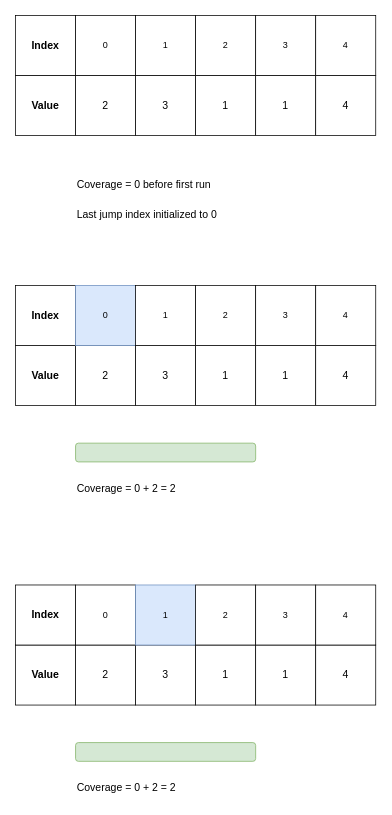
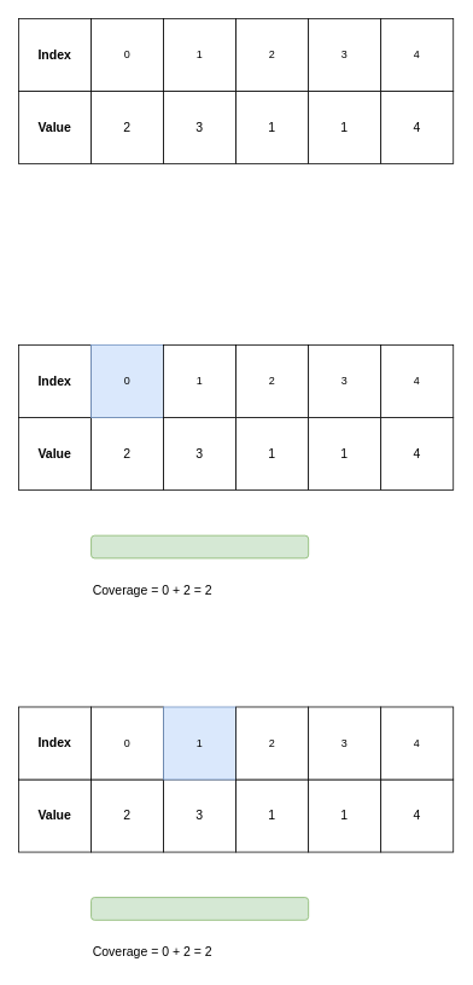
  <mxCell id="0" />
  <mxCell id="1" parent="0" />
  <mxCell id="2" value="&lt;font style=&quot;font-size: 14px;&quot;&gt;&lt;b&gt;Value&lt;/b&gt;&lt;/font&gt;" style="rounded=0;whiteSpace=wrap;html=1;" vertex="1" parent="1"><mxGeometry x="20" y="100" width="80" height="80" as="geometry" /></mxCell>
  <mxCell id="3" value="&lt;font style=&quot;font-size: 14px;&quot;&gt;&lt;b&gt;Index&lt;/b&gt;&lt;/font&gt;" style="rounded=0;whiteSpace=wrap;html=1;" vertex="1" parent="1"><mxGeometry x="20" y="20" width="80" height="80" as="geometry" /></mxCell>
  <mxCell id="4" value="&lt;font style=&quot;font-size: 14px;&quot;&gt;2&lt;/font&gt;" style="rounded=0;whiteSpace=wrap;html=1;" vertex="1" parent="1"><mxGeometry x="100" y="100" width="80" height="80" as="geometry" /></mxCell>
  <mxCell id="5" value="0" style="rounded=0;whiteSpace=wrap;html=1;" vertex="1" parent="1"><mxGeometry x="100" y="20" width="80" height="80" as="geometry" /></mxCell>
  <mxCell id="6" value="&lt;font style=&quot;font-size: 14px;&quot;&gt;3&lt;/font&gt;" style="rounded=0;whiteSpace=wrap;html=1;" vertex="1" parent="1"><mxGeometry x="180" y="100" width="80" height="80" as="geometry" /></mxCell>
  <mxCell id="7" value="1" style="rounded=0;whiteSpace=wrap;html=1;" vertex="1" parent="1"><mxGeometry x="180" y="20" width="80" height="80" as="geometry" /></mxCell>
  <mxCell id="8" value="&lt;font style=&quot;font-size: 14px;&quot;&gt;1&lt;/font&gt;" style="rounded=0;whiteSpace=wrap;html=1;" vertex="1" parent="1"><mxGeometry x="260" y="100" width="80" height="80" as="geometry" /></mxCell>
  <mxCell id="9" value="2" style="rounded=0;whiteSpace=wrap;html=1;" vertex="1" parent="1"><mxGeometry x="260" y="20" width="80" height="80" as="geometry" /></mxCell>
  <mxCell id="10" value="&lt;font style=&quot;font-size: 14px;&quot;&gt;1&lt;/font&gt;" style="rounded=0;whiteSpace=wrap;html=1;" vertex="1" parent="1"><mxGeometry x="340" y="100" width="80" height="80" as="geometry" /></mxCell>
  <mxCell id="11" value="3" style="rounded=0;whiteSpace=wrap;html=1;" vertex="1" parent="1"><mxGeometry x="340" y="20" width="80" height="80" as="geometry" /></mxCell>
  <mxCell id="12" value="&lt;font style=&quot;font-size: 14px;&quot;&gt;4&lt;/font&gt;" style="rounded=0;whiteSpace=wrap;html=1;" vertex="1" parent="1"><mxGeometry x="420" y="100" width="80" height="80" as="geometry" /></mxCell>
  <mxCell id="13" value="4" style="rounded=0;whiteSpace=wrap;html=1;" vertex="1" parent="1"><mxGeometry x="420" y="20" width="80" height="80" as="geometry" /></mxCell>
  <mxCell id="14" value="&lt;font style=&quot;font-size: 14px;&quot;&gt;&lt;b&gt;Value&lt;/b&gt;&lt;/font&gt;" style="rounded=0;whiteSpace=wrap;html=1;" vertex="1" parent="1"><mxGeometry x="20" y="460" width="80" height="80" as="geometry" /></mxCell>
  <mxCell id="15" value="&lt;font style=&quot;font-size: 14px;&quot;&gt;&lt;b&gt;Index&lt;/b&gt;&lt;/font&gt;" style="rounded=0;whiteSpace=wrap;html=1;" vertex="1" parent="1"><mxGeometry x="20" y="380" width="80" height="80" as="geometry" /></mxCell>
  <mxCell id="16" value="&lt;font style=&quot;font-size: 14px;&quot;&gt;2&lt;/font&gt;" style="rounded=0;whiteSpace=wrap;html=1;" vertex="1" parent="1"><mxGeometry x="100" y="460" width="80" height="80" as="geometry" /></mxCell>
  <mxCell id="17" value="0" style="rounded=0;whiteSpace=wrap;html=1;fillColor=#dae8fc;strokeColor=#6c8ebf;" vertex="1" parent="1"><mxGeometry x="100" y="380" width="80" height="80" as="geometry" /></mxCell>
  <mxCell id="18" value="&lt;font style=&quot;font-size: 14px;&quot;&gt;3&lt;/font&gt;" style="rounded=0;whiteSpace=wrap;html=1;" vertex="1" parent="1"><mxGeometry x="180" y="460" width="80" height="80" as="geometry" /></mxCell>
  <mxCell id="19" value="1" style="rounded=0;whiteSpace=wrap;html=1;" vertex="1" parent="1"><mxGeometry x="180" y="380" width="80" height="80" as="geometry" /></mxCell>
  <mxCell id="20" value="&lt;font style=&quot;font-size: 14px;&quot;&gt;1&lt;/font&gt;" style="rounded=0;whiteSpace=wrap;html=1;" vertex="1" parent="1"><mxGeometry x="260" y="460" width="80" height="80" as="geometry" /></mxCell>
  <mxCell id="21" value="2" style="rounded=0;whiteSpace=wrap;html=1;" vertex="1" parent="1"><mxGeometry x="260" y="380" width="80" height="80" as="geometry" /></mxCell>
  <mxCell id="22" value="&lt;font style=&quot;font-size: 14px;&quot;&gt;1&lt;/font&gt;" style="rounded=0;whiteSpace=wrap;html=1;" vertex="1" parent="1"><mxGeometry x="340" y="460" width="80" height="80" as="geometry" /></mxCell>
  <mxCell id="23" value="3" style="rounded=0;whiteSpace=wrap;html=1;" vertex="1" parent="1"><mxGeometry x="340" y="380" width="80" height="80" as="geometry" /></mxCell>
  <mxCell id="24" value="&lt;font style=&quot;font-size: 14px;&quot;&gt;4&lt;/font&gt;" style="rounded=0;whiteSpace=wrap;html=1;" vertex="1" parent="1"><mxGeometry x="420" y="460" width="80" height="80" as="geometry" /></mxCell>
  <mxCell id="25" value="4" style="rounded=0;whiteSpace=wrap;html=1;" vertex="1" parent="1"><mxGeometry x="420" y="380" width="80" height="80" as="geometry" /></mxCell>
- <mxCell id="26" value="Coverage = 0 before first run" style="text;html=1;strokeColor=none;fillColor=none;align=left;verticalAlign=middle;whiteSpace=wrap;rounded=0;fontSize=14;" vertex="1" parent="1"><mxGeometry x="100" y="230" width="240" height="30" as="geometry" /></mxCell>
  <mxCell id="27" value="Coverage = 0 + 2 = 2" style="text;html=1;strokeColor=none;fillColor=none;align=left;verticalAlign=middle;whiteSpace=wrap;rounded=0;fontSize=14;" vertex="1" parent="1"><mxGeometry x="100" y="635" width="240" height="30" as="geometry" /></mxCell>
  <mxCell id="28" value="" style="rounded=1;whiteSpace=wrap;html=1;fontSize=14;fillColor=#d5e8d4;strokeColor=#82b366;" vertex="1" parent="1"><mxGeometry x="100" y="590" width="240" height="25" as="geometry" /></mxCell>
  <mxCell id="29" value="&lt;font style=&quot;font-size: 14px;&quot;&gt;&lt;b&gt;Value&lt;/b&gt;&lt;/font&gt;" style="rounded=0;whiteSpace=wrap;html=1;" vertex="1" parent="1"><mxGeometry x="20" y="859" width="80" height="80" as="geometry" /></mxCell>
  <mxCell id="30" value="&lt;font style=&quot;font-size: 14px;&quot;&gt;&lt;b&gt;Index&lt;/b&gt;&lt;/font&gt;" style="rounded=0;whiteSpace=wrap;html=1;" vertex="1" parent="1"><mxGeometry x="20" y="779" width="80" height="80" as="geometry" /></mxCell>
  <mxCell id="31" value="&lt;font style=&quot;font-size: 14px;&quot;&gt;2&lt;/font&gt;" style="rounded=0;whiteSpace=wrap;html=1;" vertex="1" parent="1"><mxGeometry x="100" y="859" width="80" height="80" as="geometry" /></mxCell>
  <mxCell id="32" value="0" style="rounded=0;whiteSpace=wrap;html=1;" vertex="1" parent="1"><mxGeometry x="100" y="779" width="80" height="80" as="geometry" /></mxCell>
  <mxCell id="33" value="&lt;font style=&quot;font-size: 14px;&quot;&gt;3&lt;/font&gt;" style="rounded=0;whiteSpace=wrap;html=1;" vertex="1" parent="1"><mxGeometry x="180" y="859" width="80" height="80" as="geometry" /></mxCell>
  <mxCell id="34" value="1" style="rounded=0;whiteSpace=wrap;html=1;fillColor=#dae8fc;strokeColor=#6c8ebf;" vertex="1" parent="1"><mxGeometry x="180" y="779" width="80" height="80" as="geometry" /></mxCell>
  <mxCell id="35" value="&lt;font style=&quot;font-size: 14px;&quot;&gt;1&lt;/font&gt;" style="rounded=0;whiteSpace=wrap;html=1;" vertex="1" parent="1"><mxGeometry x="260" y="859" width="80" height="80" as="geometry" /></mxCell>
  <mxCell id="36" value="2" style="rounded=0;whiteSpace=wrap;html=1;" vertex="1" parent="1"><mxGeometry x="260" y="779" width="80" height="80" as="geometry" /></mxCell>
  <mxCell id="37" value="&lt;font style=&quot;font-size: 14px;&quot;&gt;1&lt;/font&gt;" style="rounded=0;whiteSpace=wrap;html=1;" vertex="1" parent="1"><mxGeometry x="340" y="859" width="80" height="80" as="geometry" /></mxCell>
  <mxCell id="38" value="3" style="rounded=0;whiteSpace=wrap;html=1;" vertex="1" parent="1"><mxGeometry x="340" y="779" width="80" height="80" as="geometry" /></mxCell>
  <mxCell id="39" value="&lt;font style=&quot;font-size: 14px;&quot;&gt;4&lt;/font&gt;" style="rounded=0;whiteSpace=wrap;html=1;" vertex="1" parent="1"><mxGeometry x="420" y="859" width="80" height="80" as="geometry" /></mxCell>
  <mxCell id="40" value="4" style="rounded=0;whiteSpace=wrap;html=1;" vertex="1" parent="1"><mxGeometry x="420" y="779" width="80" height="80" as="geometry" /></mxCell>
  <mxCell id="41" value="Coverage = 0 + 2 = 2" style="text;html=1;strokeColor=none;fillColor=none;align=left;verticalAlign=middle;whiteSpace=wrap;rounded=0;fontSize=14;" vertex="1" parent="1"><mxGeometry x="100" y="1034" width="240" height="30" as="geometry" /></mxCell>
  <mxCell id="42" value="" style="rounded=1;whiteSpace=wrap;html=1;fontSize=14;fillColor=#d5e8d4;strokeColor=#82b366;" vertex="1" parent="1"><mxGeometry x="100" y="989" width="240" height="25" as="geometry" /></mxCell>
- <mxCell id="43" value="Last jump index initialized to 0" style="text;html=1;strokeColor=none;fillColor=none;align=left;verticalAlign=middle;whiteSpace=wrap;rounded=0;fontSize=14;" vertex="1" parent="1"><mxGeometry x="100" y="270" width="240" height="30" as="geometry" /></mxCell>
